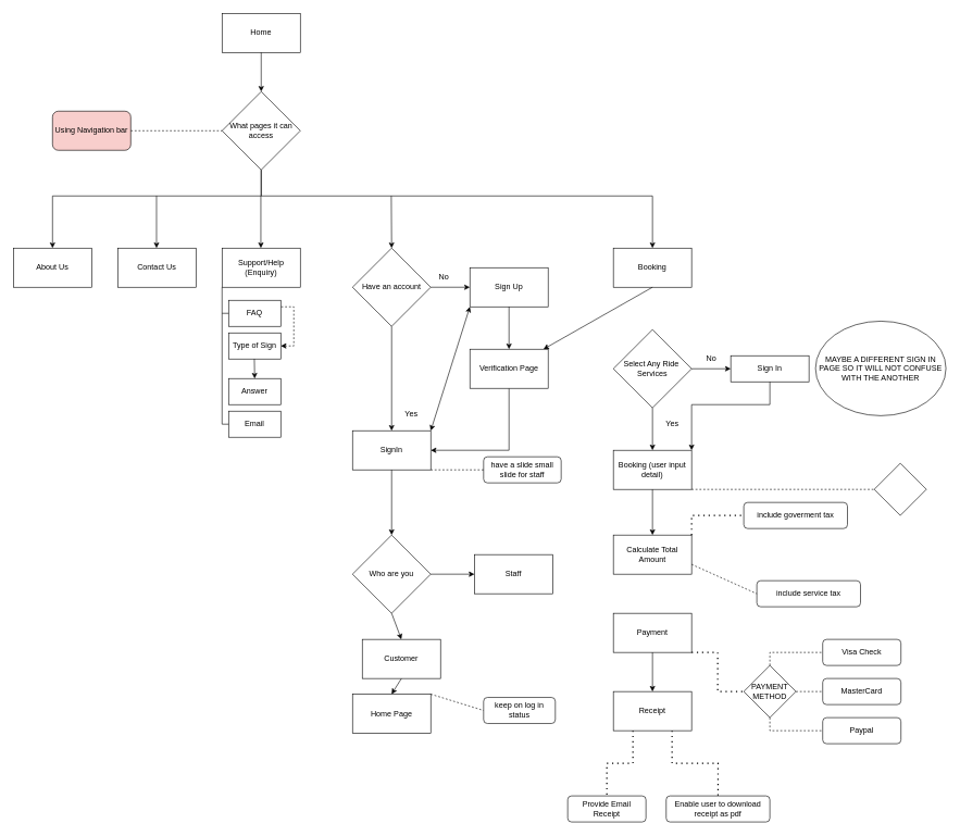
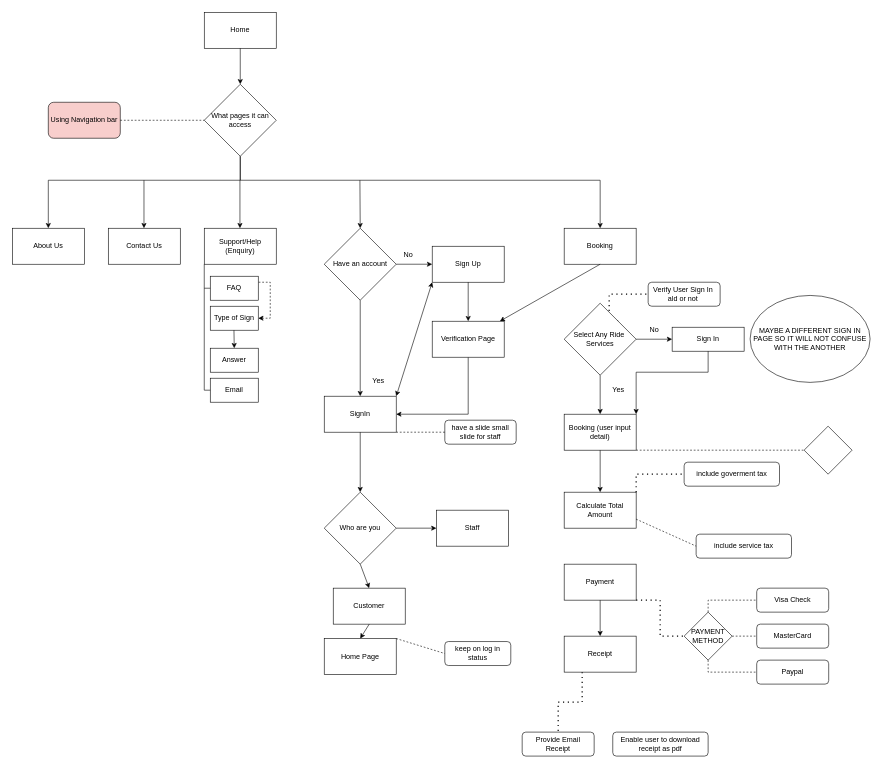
  <mxCell id="0" />
  <mxCell id="1" parent="0" />
  <mxCell id="2" value="Home" style="rounded=0;whiteSpace=wrap;html=1;" parent="1" vertex="1"><mxGeometry x="340" y="20" width="120" height="60" as="geometry" /></mxCell>
  <mxCell id="3" value="What pages it can access" style="rhombus;whiteSpace=wrap;html=1;" parent="1" vertex="1"><mxGeometry x="340" y="140" width="120" height="120" as="geometry" /></mxCell>
  <mxCell id="4" value="" style="endArrow=classic;html=1;rounded=0;exitX=0.5;exitY=1;exitDx=0;exitDy=0;" parent="1" source="2" target="3" edge="1"><mxGeometry width="50" height="50" relative="1" as="geometry"><mxPoint x="230" y="100" as="sourcePoint" /><mxPoint x="230" y="190" as="targetPoint" /></mxGeometry></mxCell>
  <mxCell id="5" value="" style="endArrow=classic;html=1;rounded=0;exitX=0.5;exitY=1;exitDx=0;exitDy=0;edgeStyle=orthogonalEdgeStyle;entryX=0.5;entryY=0;entryDx=0;entryDy=0;" parent="1" source="3" target="10" edge="1"><mxGeometry width="50" height="50" relative="1" as="geometry"><mxPoint x="230" y="100" as="sourcePoint" /><mxPoint x="180" y="380" as="targetPoint" /><Array as="points"><mxPoint x="400" y="300" /><mxPoint x="80" y="300" /></Array></mxGeometry></mxCell>
  <mxCell id="6" value="" style="endArrow=classic;html=1;rounded=0;" parent="1" edge="1"><mxGeometry width="50" height="50" relative="1" as="geometry"><mxPoint x="239.5" y="300" as="sourcePoint" /><mxPoint x="239.5" y="380" as="targetPoint" /></mxGeometry></mxCell>
  <mxCell id="7" value="" style="endArrow=classic;html=1;rounded=0;" parent="1" edge="1"><mxGeometry width="50" height="50" relative="1" as="geometry"><mxPoint x="399.5" y="300" as="sourcePoint" /><mxPoint x="399.5" y="380" as="targetPoint" /></mxGeometry></mxCell>
  <mxCell id="8" value="" style="endArrow=classic;html=1;rounded=0;exitX=0.5;exitY=1;exitDx=0;exitDy=0;edgeStyle=orthogonalEdgeStyle;entryX=0.5;entryY=0;entryDx=0;entryDy=0;" parent="1" source="3" target="14" edge="1"><mxGeometry width="50" height="50" relative="1" as="geometry"><mxPoint x="410" y="270" as="sourcePoint" /><mxPoint x="740" y="380" as="targetPoint" /><Array as="points"><mxPoint x="400" y="300" /><mxPoint x="1000" y="300" /></Array></mxGeometry></mxCell>
  <mxCell id="9" value="" style="endArrow=classic;html=1;rounded=0;entryX=0.5;entryY=0;entryDx=0;entryDy=0;" parent="1" target="41" edge="1"><mxGeometry width="50" height="50" relative="1" as="geometry"><mxPoint x="599.5" y="300" as="sourcePoint" /><mxPoint x="599.5" y="380" as="targetPoint" /></mxGeometry></mxCell>
  <mxCell id="10" value="About Us" style="rounded=0;whiteSpace=wrap;html=1;" parent="1" vertex="1"><mxGeometry y="380" width="120" height="60" as="geometry" x="20" /></mxCell>
  <mxCell id="11" value="Contact Us" style="rounded=0;whiteSpace=wrap;html=1;" parent="1" vertex="1"><mxGeometry x="180" y="380" width="120" height="60" as="geometry" /></mxCell>
  <mxCell id="12" value="Support/Help&lt;br&gt;(Enquiry)" style="rounded=0;whiteSpace=wrap;html=1;" parent="1" vertex="1"><mxGeometry x="340" y="380" width="120" height="60" as="geometry" /></mxCell>
  <mxCell id="13" value="SignIn" style="rounded=0;whiteSpace=wrap;html=1;" parent="1" vertex="1"><mxGeometry x="540" y="660" width="120" height="60" as="geometry" /></mxCell>
  <mxCell id="14" value="Booking" style="rounded=0;whiteSpace=wrap;html=1;" parent="1" vertex="1"><mxGeometry x="940" y="380" width="120" height="60" as="geometry" /></mxCell>
  <mxCell id="15" value="Using Navigation bar" style="rounded=1;whiteSpace=wrap;html=1;fillColor=#f8cecc;" parent="1" vertex="1"><mxGeometry x="80" y="170" width="120" height="60" as="geometry" /></mxCell>
  <mxCell id="16" value="FAQ" style="rounded=0;whiteSpace=wrap;html=1;" parent="1" vertex="1"><mxGeometry x="350" y="460" width="80" height="40" as="geometry" /></mxCell>
  <mxCell id="17" value="Email" style="rounded=0;whiteSpace=wrap;html=1;" parent="1" vertex="1"><mxGeometry x="350" y="630" width="80" height="40" as="geometry" /></mxCell>
  <mxCell id="18" value="" style="endArrow=none;html=1;rounded=0;entryX=0;entryY=1;entryDx=0;entryDy=0;exitX=0;exitY=0.5;exitDx=0;exitDy=0;edgeStyle=orthogonalEdgeStyle;" parent="1" source="17" target="12" edge="1"><mxGeometry width="50" height="50" relative="1" as="geometry"><mxPoint x="320" y="550" as="sourcePoint" /><mxPoint x="370" y="500" as="targetPoint" /></mxGeometry></mxCell>
  <mxCell id="19" value="" style="endArrow=none;html=1;rounded=0;exitX=0;exitY=0.5;exitDx=0;exitDy=0;" parent="1" source="16" edge="1"><mxGeometry width="50" height="50" relative="1" as="geometry"><mxPoint x="540" y="550" as="sourcePoint" /><mxPoint x="340" y="480" as="targetPoint" /></mxGeometry></mxCell>
  <mxCell id="20" value="" style="endArrow=none;html=1;rounded=0;entryX=1;entryY=0.25;entryDx=0;entryDy=0;exitX=1;exitY=0.5;exitDx=0;exitDy=0;edgeStyle=orthogonalEdgeStyle;startArrow=classic;startFill=1;dashed=1;" parent="1" source="21" target="16" edge="1"><mxGeometry width="50" height="50" relative="1" as="geometry"><mxPoint x="460" y="530" as="sourcePoint" /><mxPoint x="350" y="450" as="targetPoint" /><Array as="points"><mxPoint x="450" y="530" /><mxPoint x="450" y="470" /></Array></mxGeometry></mxCell>
  <mxCell id="21" value="Type of Sign" style="rounded=0;whiteSpace=wrap;html=1;" parent="1" vertex="1"><mxGeometry x="350" y="510" width="80" height="40" as="geometry" /></mxCell>
  <mxCell id="22" value="" style="endArrow=classic;html=1;rounded=0;entryX=0.5;entryY=0;entryDx=0;entryDy=0;" parent="1" target="23" edge="1"><mxGeometry width="50" height="50" relative="1" as="geometry"><mxPoint x="389.5" y="550" as="sourcePoint" /><mxPoint x="390" y="590" as="targetPoint" /></mxGeometry></mxCell>
  <mxCell id="23" value="Answer" style="rounded=0;whiteSpace=wrap;html=1;" parent="1" vertex="1"><mxGeometry x="350" y="580" width="80" height="40" as="geometry" /></mxCell>
  <mxCell id="24" value="" style="endArrow=classic;html=1;rounded=0;exitX=1;exitY=0.5;exitDx=0;exitDy=0;entryX=0;entryY=0.5;entryDx=0;entryDy=0;" parent="1" source="41" target="25" edge="1"><mxGeometry width="50" height="50" relative="1" as="geometry"><mxPoint x="779.5" y="420" as="sourcePoint" /><mxPoint x="770" y="360" as="targetPoint" /></mxGeometry></mxCell>
  <mxCell id="25" value="Sign Up" style="rounded=0;whiteSpace=wrap;html=1;" parent="1" vertex="1"><mxGeometry x="720" y="410" width="120" height="60" as="geometry" /></mxCell>
+ <mxCell id="26" value="" style="endArrow=none;dashed=1;html=1;dashPattern=1 3;strokeWidth=2;rounded=0;exitX=1;exitY=0;exitDx=0;exitDy=0;entryX=0;entryY=0.5;entryDx=0;entryDy=0;edgeStyle=orthogonalEdgeStyle;" parent="1" source="29" target="27" edge="1"><mxGeometry width="50" height="50" relative="1" as="geometry"><mxPoint x="1320" y="460" as="sourcePoint" /><mxPoint x="1120" y="410" as="targetPoint" /><Array as="points"><mxPoint x="1015" y="490" /></Array></mxGeometry></mxCell>
+ <mxCell id="27" value="Verify User Sign In&amp;nbsp;&lt;br&gt;ald or not&amp;nbsp;" style="rounded=1;whiteSpace=wrap;html=1;" parent="1" vertex="1"><mxGeometry x="1080" y="470" width="120" height="40" as="geometry" /></mxCell>
  <mxCell id="28" style="rounded=0;orthogonalLoop=1;jettySize=auto;html=1;entryX=0;entryY=0.5;entryDx=0;entryDy=0;" parent="1" source="29" target="32" edge="1"><mxGeometry relative="1" as="geometry" /></mxCell>
  <mxCell id="29" value="Select Any Ride&amp;nbsp;&lt;br&gt;Services" style="rhombus;whiteSpace=wrap;html=1;" parent="1" vertex="1"><mxGeometry x="940" y="505" width="120" height="120" as="geometry" /></mxCell>
  <mxCell id="30" value="" style="endArrow=classic;html=1;rounded=0;exitX=0.5;exitY=1;exitDx=0;exitDy=0;" parent="1" source="14" target="44" edge="1"><mxGeometry width="50" height="50" relative="1" as="geometry"><mxPoint x="809.5" y="310" as="sourcePoint" /><mxPoint x="810" y="390" as="targetPoint" /></mxGeometry></mxCell>
  <mxCell id="31" value="" style="endArrow=classic;html=1;rounded=0;exitX=0.5;exitY=1;exitDx=0;exitDy=0;entryX=0.5;entryY=0;entryDx=0;entryDy=0;" parent="1" source="29" target="35" edge="1"><mxGeometry width="50" height="50" relative="1" as="geometry"><mxPoint x="1010" y="450" as="sourcePoint" /><mxPoint x="1000" y="620" as="targetPoint" /></mxGeometry></mxCell>
  <mxCell id="32" value="Sign In" style="rounded=0;whiteSpace=wrap;html=1;" parent="1" vertex="1"><mxGeometry x="1120" y="545" width="120" height="40" as="geometry" /></mxCell>
  <mxCell id="33" value="No" style="text;html=1;align=center;verticalAlign=middle;resizable=0;points=[];autosize=1;strokeColor=none;fillColor=none;" parent="1" vertex="1"><mxGeometry x="1070" y="535" width="40" height="30" as="geometry" /></mxCell>
  <mxCell id="34" value="Yes" style="text;html=1;align=center;verticalAlign=middle;resizable=0;points=[];autosize=1;strokeColor=none;fillColor=none;" parent="1" vertex="1"><mxGeometry x="1010" y="635" width="40" height="30" as="geometry" /></mxCell>
  <mxCell id="35" value="Booking (user input detail)" style="rounded=0;whiteSpace=wrap;html=1;" parent="1" vertex="1"><mxGeometry x="940" y="690" width="120" height="60" as="geometry" /></mxCell>
  <mxCell id="36" value="Calculate Total Amount" style="rounded=0;whiteSpace=wrap;html=1;" parent="1" vertex="1"><mxGeometry x="940" y="820" width="120" height="60" as="geometry" /></mxCell>
  <mxCell id="37" value="" style="endArrow=classic;html=1;rounded=0;exitX=0.5;exitY=1;exitDx=0;exitDy=0;entryX=0.5;entryY=0;entryDx=0;entryDy=0;" parent="1" source="35" target="36" edge="1"><mxGeometry width="50" height="50" relative="1" as="geometry"><mxPoint x="1010" y="635" as="sourcePoint" /><mxPoint x="1010" y="700" as="targetPoint" /></mxGeometry></mxCell>
  <mxCell id="38" value="Payment" style="rounded=0;whiteSpace=wrap;html=1;" parent="1" vertex="1"><mxGeometry x="940" y="940" width="120" height="60" as="geometry" /></mxCell>
  <mxCell id="39" value="Receipt" style="rounded=0;whiteSpace=wrap;html=1;" parent="1" vertex="1"><mxGeometry x="940" y="1060" width="120" height="60" as="geometry" /></mxCell>
  <mxCell id="40" value="" style="endArrow=classic;html=1;rounded=0;entryX=0.5;entryY=0;entryDx=0;entryDy=0;exitX=0.5;exitY=1;exitDx=0;exitDy=0;" parent="1" target="39" edge="1"><mxGeometry width="50" height="50" relative="1" as="geometry"><mxPoint x="1000" y="1000" as="sourcePoint" /><mxPoint x="1010" y="940" as="targetPoint" /></mxGeometry></mxCell>
  <mxCell id="41" value="Have an account" style="rhombus;whiteSpace=wrap;html=1;" parent="1" vertex="1"><mxGeometry x="540" y="380" width="120" height="120" as="geometry" /></mxCell>
  <mxCell id="42" value="" style="endArrow=classic;html=1;rounded=0;exitX=0.5;exitY=1;exitDx=0;exitDy=0;entryX=0.5;entryY=0;entryDx=0;entryDy=0;" parent="1" source="25" target="44" edge="1"><mxGeometry width="50" height="50" relative="1" as="geometry"><mxPoint x="750" y="600" as="sourcePoint" /><mxPoint x="780" y="550" as="targetPoint" /></mxGeometry></mxCell>
  <mxCell id="43" style="edgeStyle=orthogonalEdgeStyle;rounded=0;orthogonalLoop=1;jettySize=auto;html=1;entryX=1;entryY=0.5;entryDx=0;entryDy=0;" parent="1" source="44" target="13" edge="1"><mxGeometry relative="1" as="geometry"><Array as="points"><mxPoint x="780" y="690" /></Array></mxGeometry></mxCell>
  <mxCell id="44" value="Verification Page" style="rounded=0;whiteSpace=wrap;html=1;" parent="1" vertex="1"><mxGeometry x="720" y="535" width="120" height="60" as="geometry" /></mxCell>
  <mxCell id="45" value="No" style="text;html=1;align=center;verticalAlign=middle;resizable=0;points=[];autosize=1;strokeColor=none;fillColor=none;" parent="1" vertex="1"><mxGeometry x="660" y="410" width="40" height="30" as="geometry" /></mxCell>
  <mxCell id="46" value="" style="endArrow=classic;html=1;rounded=0;entryX=0.5;entryY=0;entryDx=0;entryDy=0;exitX=0.5;exitY=1;exitDx=0;exitDy=0;" parent="1" source="41" target="13" edge="1"><mxGeometry width="50" height="50" relative="1" as="geometry"><mxPoint x="609.5" y="310" as="sourcePoint" /><mxPoint x="610" y="390" as="targetPoint" /></mxGeometry></mxCell>
  <mxCell id="47" value="Yes" style="text;html=1;align=center;verticalAlign=middle;resizable=0;points=[];autosize=1;strokeColor=none;fillColor=none;" parent="1" vertex="1"><mxGeometry x="610" y="620" width="40" height="30" as="geometry" /></mxCell>
  <mxCell id="48" value="" style="endArrow=classic;startArrow=classic;html=1;rounded=0;entryX=0;entryY=1;entryDx=0;entryDy=0;exitX=1;exitY=0;exitDx=0;exitDy=0;" parent="1" source="13" target="25" edge="1"><mxGeometry width="50" height="50" relative="1" as="geometry"><mxPoint x="640" y="650" as="sourcePoint" /><mxPoint x="690" y="600" as="targetPoint" /></mxGeometry></mxCell>
  <mxCell id="49" value="Customer" style="rounded=0;whiteSpace=wrap;html=1;" parent="1" vertex="1"><mxGeometry x="555" y="980" width="120" height="60" as="geometry" /></mxCell>
  <mxCell id="50" value="Staff" style="rounded=0;whiteSpace=wrap;html=1;" parent="1" vertex="1"><mxGeometry x="727" y="850" width="120" height="60" as="geometry" /></mxCell>
  <mxCell id="51" value="Who are you" style="rhombus;whiteSpace=wrap;html=1;" parent="1" vertex="1"><mxGeometry x="540" y="820" width="120" height="120" as="geometry" /></mxCell>
  <mxCell id="52" value="" style="endArrow=classic;html=1;rounded=0;exitX=0.5;exitY=1;exitDx=0;exitDy=0;entryX=0.5;entryY=0;entryDx=0;entryDy=0;" parent="1" source="13" target="51" edge="1"><mxGeometry width="50" height="50" relative="1" as="geometry"><mxPoint x="760" y="820" as="sourcePoint" /><mxPoint x="810" y="770" as="targetPoint" /></mxGeometry></mxCell>
  <mxCell id="53" value="" style="endArrow=classic;html=1;rounded=0;exitX=0.5;exitY=1;exitDx=0;exitDy=0;entryX=0.5;entryY=0;entryDx=0;entryDy=0;" parent="1" source="51" target="49" edge="1"><mxGeometry width="50" height="50" relative="1" as="geometry"><mxPoint x="610" y="730" as="sourcePoint" /><mxPoint x="610" y="830" as="targetPoint" /></mxGeometry></mxCell>
  <mxCell id="54" value="" style="endArrow=classic;html=1;rounded=0;exitX=1;exitY=0.5;exitDx=0;exitDy=0;entryX=0;entryY=0.5;entryDx=0;entryDy=0;" parent="1" source="51" target="50" edge="1"><mxGeometry width="50" height="50" relative="1" as="geometry"><mxPoint x="610" y="950" as="sourcePoint" /><mxPoint x="610" y="1050" as="targetPoint" /></mxGeometry></mxCell>
  <mxCell id="55" value="have a slide small slide for staff" style="rounded=1;whiteSpace=wrap;html=1;" parent="1" vertex="1"><mxGeometry x="741" y="700" width="119" height="40" as="geometry" /></mxCell>
  <mxCell id="56" value="" style="endArrow=none;dashed=1;html=1;rounded=0;exitX=1;exitY=1;exitDx=0;exitDy=0;entryX=0;entryY=0.5;entryDx=0;entryDy=0;" parent="1" source="13" target="55" edge="1"><mxGeometry width="50" height="50" relative="1" as="geometry"><mxPoint x="690" y="820" as="sourcePoint" /><mxPoint x="740" y="770" as="targetPoint" /></mxGeometry></mxCell>
  <mxCell id="57" value="Home Page" style="rounded=0;whiteSpace=wrap;html=1;" parent="1" vertex="1"><mxGeometry x="540" y="1064" width="120" height="60" as="geometry" /></mxCell>
  <mxCell id="58" value="" style="endArrow=classic;html=1;rounded=0;entryX=0.5;entryY=0;entryDx=0;entryDy=0;exitX=0.5;exitY=1;exitDx=0;exitDy=0;" parent="1" source="49" target="57" edge="1"><mxGeometry width="50" height="50" relative="1" as="geometry"><mxPoint x="610" y="450" as="sourcePoint" /><mxPoint x="610" y="610" as="targetPoint" /></mxGeometry></mxCell>
  <mxCell id="59" value="" style="endArrow=none;dashed=1;html=1;rounded=0;entryX=0;entryY=0.5;entryDx=0;entryDy=0;exitX=1;exitY=0;exitDx=0;exitDy=0;" parent="1" source="57" target="60" edge="1"><mxGeometry width="50" height="50" relative="1" as="geometry"><mxPoint x="660" y="1119" as="sourcePoint" /><mxPoint x="740" y="1119" as="targetPoint" /></mxGeometry></mxCell>
  <mxCell id="60" value="keep on log in status" style="rounded=1;whiteSpace=wrap;html=1;" parent="1" vertex="1"><mxGeometry x="741" y="1069" width="110" height="40" as="geometry" /></mxCell>
  <mxCell id="61" value="" style="endArrow=classic;html=1;rounded=0;exitX=0.5;exitY=1;exitDx=0;exitDy=0;entryX=1;entryY=0;entryDx=0;entryDy=0;edgeStyle=orthogonalEdgeStyle;" parent="1" source="32" target="35" edge="1"><mxGeometry width="50" height="50" relative="1" as="geometry"><mxPoint x="1170" y="650" as="sourcePoint" /><mxPoint x="1220" y="600" as="targetPoint" /><Array as="points"><mxPoint x="1180" y="620" /><mxPoint x="1060" y="620" /></Array></mxGeometry></mxCell>
  <mxCell id="62" value="MAYBE A DIFFERENT SIGN IN PAGE SO IT WILL NOT CONFUSE WITH THE ANOTHER" style="ellipse;whiteSpace=wrap;html=1;" parent="1" vertex="1"><mxGeometry x="1250" y="492" width="200" height="145" as="geometry" /></mxCell>
  <mxCell id="63" value="" style="endArrow=none;dashed=1;html=1;rounded=0;exitX=1;exitY=0.5;exitDx=0;exitDy=0;entryX=0;entryY=0.5;entryDx=0;entryDy=0;edgeStyle=orthogonalEdgeStyle;" parent="1" source="15" target="3" edge="1"><mxGeometry width="50" height="50" relative="1" as="geometry"><mxPoint x="160" y="140" as="sourcePoint" /><mxPoint x="210" y="90" as="targetPoint" /><Array as="points"><mxPoint x="240" y="200" /><mxPoint x="240" y="200" /></Array></mxGeometry></mxCell>
  <mxCell id="64" value="Provide Email Receipt" style="rounded=1;whiteSpace=wrap;html=1;" parent="1" vertex="1"><mxGeometry x="870" y="1220" width="120" height="40" as="geometry" /></mxCell>
  <mxCell id="65" value="" style="endArrow=none;dashed=1;html=1;dashPattern=1 3;strokeWidth=2;rounded=0;exitX=0.25;exitY=1;exitDx=0;exitDy=0;entryX=0.5;entryY=0;entryDx=0;entryDy=0;edgeStyle=orthogonalEdgeStyle;" parent="1" source="39" target="64" edge="1"><mxGeometry width="50" height="50" relative="1" as="geometry"><mxPoint x="1040" y="545" as="sourcePoint" /><mxPoint x="1090" y="500" as="targetPoint" /></mxGeometry></mxCell>
  <mxCell id="66" value="Enable user to download receipt as pdf" style="rounded=1;whiteSpace=wrap;html=1;" parent="1" vertex="1"><mxGeometry x="1021" y="1220" width="159" height="40" as="geometry" /></mxCell>
- <mxCell id="67" value="" style="endArrow=none;dashed=1;html=1;dashPattern=1 3;strokeWidth=2;rounded=0;exitX=0.75;exitY=1;exitDx=0;exitDy=0;entryX=0.5;entryY=0;entryDx=0;entryDy=0;edgeStyle=orthogonalEdgeStyle;" parent="1" source="39" target="66" edge="1"><mxGeometry width="50" height="50" relative="1" as="geometry"><mxPoint x="1060" y="1110" as="sourcePoint" /><mxPoint x="1090" y="550" as="targetPoint" /></mxGeometry></mxCell>
  <mxCell id="68" value="" style="endArrow=none;dashed=1;html=1;dashPattern=1 3;strokeWidth=2;rounded=0;exitX=1;exitY=1;exitDx=0;exitDy=0;entryX=0;entryY=0.5;entryDx=0;entryDy=0;edgeStyle=orthogonalEdgeStyle;" parent="1" source="38" target="69" edge="1"><mxGeometry width="50" height="50" relative="1" as="geometry"><mxPoint x="1070" y="1070" as="sourcePoint" /><mxPoint x="1180" y="940" as="targetPoint" /><Array as="points"><mxPoint x="1100" y="1000" /><mxPoint x="1100" y="1060" /></Array></mxGeometry></mxCell>
  <mxCell id="69" value="PAYMENT&lt;br&gt;METHOD" style="rhombus;whiteSpace=wrap;html=1;" parent="1" vertex="1"><mxGeometry x="1140" y="1020" width="80" height="80" as="geometry" /></mxCell>
  <mxCell id="70" value="Visa Check" style="rounded=1;whiteSpace=wrap;html=1;" parent="1" vertex="1"><mxGeometry x="1261" y="980" width="120" height="40" as="geometry" /></mxCell>
  <mxCell id="71" value="Paypal" style="rounded=1;whiteSpace=wrap;html=1;" parent="1" vertex="1"><mxGeometry x="1261" y="1100" width="120" height="40" as="geometry" /></mxCell>
  <mxCell id="72" value="MasterCard" style="rounded=1;whiteSpace=wrap;html=1;" parent="1" vertex="1"><mxGeometry x="1261" y="1040" width="120" height="40" as="geometry" /></mxCell>
  <mxCell id="73" value="" style="endArrow=none;dashed=1;html=1;rounded=0;exitX=0.5;exitY=0;exitDx=0;exitDy=0;entryX=0;entryY=0.5;entryDx=0;entryDy=0;edgeStyle=orthogonalEdgeStyle;" parent="1" source="69" target="70" edge="1"><mxGeometry width="50" height="50" relative="1" as="geometry"><mxPoint x="1310" y="930" as="sourcePoint" /><mxPoint x="1360" y="880" as="targetPoint" /></mxGeometry></mxCell>
  <mxCell id="74" value="" style="endArrow=none;dashed=1;html=1;rounded=0;exitX=1;exitY=0.5;exitDx=0;exitDy=0;entryX=0;entryY=0.5;entryDx=0;entryDy=0;" parent="1" source="69" target="72" edge="1"><mxGeometry width="50" height="50" relative="1" as="geometry"><mxPoint x="1280" y="1040" as="sourcePoint" /><mxPoint x="1330" y="990" as="targetPoint" /></mxGeometry></mxCell>
  <mxCell id="75" value="" style="endArrow=none;dashed=1;html=1;rounded=0;exitX=0.5;exitY=1;exitDx=0;exitDy=0;entryX=0;entryY=0.5;entryDx=0;entryDy=0;edgeStyle=orthogonalEdgeStyle;" parent="1" source="69" target="71" edge="1"><mxGeometry width="50" height="50" relative="1" as="geometry"><mxPoint x="1240" y="1130" as="sourcePoint" /><mxPoint x="1290" y="1080" as="targetPoint" /></mxGeometry></mxCell>
  <mxCell id="76" value="include goverment tax" style="rounded=1;whiteSpace=wrap;html=1;" parent="1" vertex="1"><mxGeometry x="1140" y="770" width="159" height="40" as="geometry" /></mxCell>
  <mxCell id="77" value="" style="endArrow=none;dashed=1;html=1;dashPattern=1 3;strokeWidth=2;rounded=0;exitX=1;exitY=0;exitDx=0;exitDy=0;entryX=0;entryY=0.5;entryDx=0;entryDy=0;edgeStyle=orthogonalEdgeStyle;" parent="1" source="36" target="76" edge="1"><mxGeometry width="50" height="50" relative="1" as="geometry"><mxPoint x="1169" y="360" as="sourcePoint" /><mxPoint x="1209" y="70" as="targetPoint" /></mxGeometry></mxCell>
  <mxCell id="78" value="include service tax" style="rounded=1;whiteSpace=wrap;html=1;" parent="1" vertex="1"><mxGeometry x="1160" y="890" width="159" height="40" as="geometry" /></mxCell>
  <mxCell id="79" value="" style="endArrow=none;dashed=1;html=1;rounded=0;exitX=1;exitY=0.75;exitDx=0;exitDy=0;entryX=0;entryY=0.5;entryDx=0;entryDy=0;" parent="1" source="36" target="78" edge="1"><mxGeometry width="50" height="50" relative="1" as="geometry"><mxPoint x="1380" y="860" as="sourcePoint" /><mxPoint x="1430" y="810" as="targetPoint" /></mxGeometry></mxCell>
  <mxCell id="80" value="" style="endArrow=none;dashed=1;html=1;rounded=0;exitX=1;exitY=1;exitDx=0;exitDy=0;entryX=0;entryY=0.5;entryDx=0;entryDy=0;" parent="1" source="35" target="81" edge="1"><mxGeometry width="50" height="50" relative="1" as="geometry"><mxPoint x="1230" y="730" as="sourcePoint" /><mxPoint x="1220" y="735" as="targetPoint" /></mxGeometry></mxCell>
  <mxCell id="81" value="" style="rhombus;whiteSpace=wrap;html=1;" parent="1" vertex="1"><mxGeometry x="1340" y="710" width="80" height="80" as="geometry" /></mxCell>
